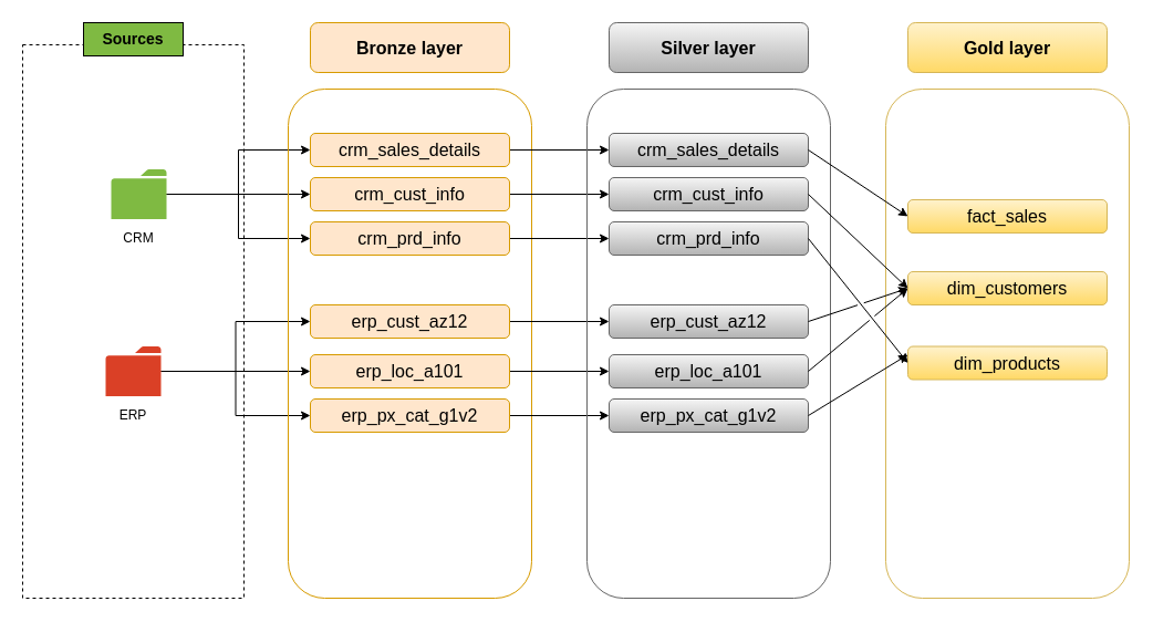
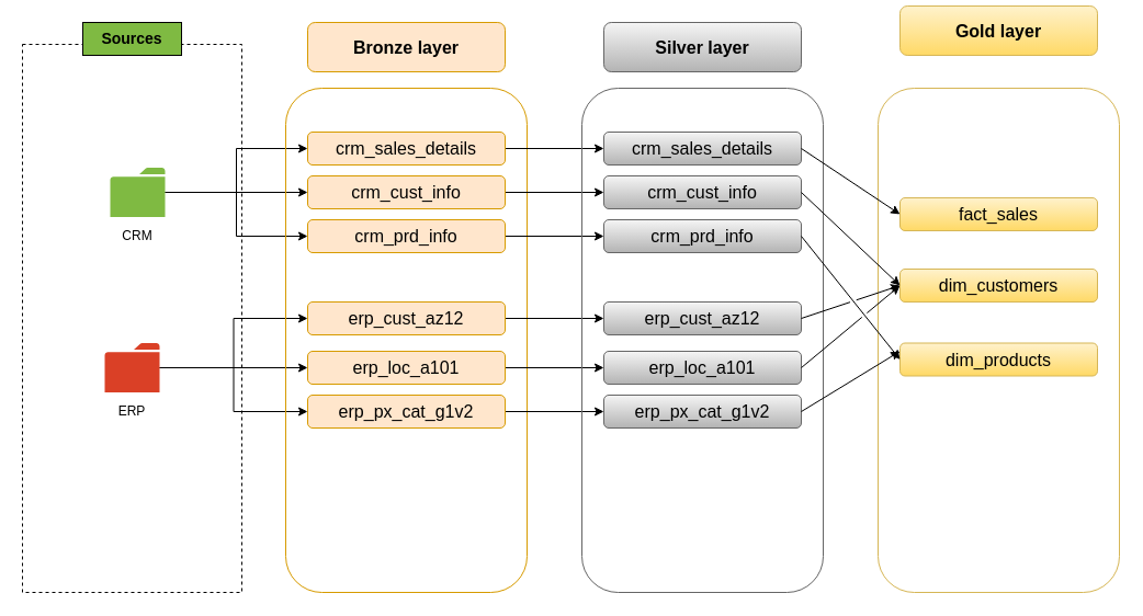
  <mxCell id="0" />
  <mxCell id="1" parent="0" />
  <mxCell id="2" value="" style="rounded=0;whiteSpace=wrap;html=1;fillStyle=hatch;dashed=1;" parent="1" vertex="1"><mxGeometry x="20" y="40" width="200" height="500" as="geometry" /></mxCell>
  <mxCell id="3" value="&lt;font style=&quot;font-size: 14px;&quot;&gt;&lt;b&gt;Sources&lt;/b&gt;&lt;/font&gt;" style="rounded=0;whiteSpace=wrap;html=1;fillColor=#7fba42;" parent="1" vertex="1"><mxGeometry x="75" y="20" width="90" height="30" as="geometry" /></mxCell>
  <mxCell id="4" style="edgeStyle=orthogonalEdgeStyle;rounded=0;orthogonalLoop=1;jettySize=auto;html=1;entryX=0;entryY=0.5;entryDx=0;entryDy=0;" parent="1" source="7" target="17" edge="1"><mxGeometry relative="1" as="geometry" /></mxCell>
  <mxCell id="5" style="edgeStyle=orthogonalEdgeStyle;rounded=0;orthogonalLoop=1;jettySize=auto;html=1;entryX=0;entryY=0.5;entryDx=0;entryDy=0;" parent="1" source="7" target="19" edge="1"><mxGeometry relative="1" as="geometry" /></mxCell>
  <mxCell id="6" style="edgeStyle=orthogonalEdgeStyle;rounded=0;orthogonalLoop=1;jettySize=auto;html=1;entryX=0;entryY=0.5;entryDx=0;entryDy=0;" parent="1" source="7" target="21" edge="1"><mxGeometry relative="1" as="geometry" /></mxCell>
  <mxCell id="7" value="" style="sketch=0;pointerEvents=1;shadow=0;dashed=0;html=1;strokeColor=none;labelPosition=center;verticalLabelPosition=bottom;verticalAlign=top;outlineConnect=0;align=center;shape=mxgraph.office.concepts.folder;fillColor=#7FBA42;" parent="1" vertex="1"><mxGeometry x="100" y="152.5" width="50" height="45" as="geometry" /></mxCell>
  <mxCell id="8" value="CRM" style="rounded=0;whiteSpace=wrap;html=1;fillStyle=hatch;strokeColor=none;" parent="1" vertex="1"><mxGeometry x="100" y="205" width="50" height="20" as="geometry" /></mxCell>
  <mxCell id="9" style="edgeStyle=orthogonalEdgeStyle;rounded=0;orthogonalLoop=1;jettySize=auto;html=1;entryX=0;entryY=0.5;entryDx=0;entryDy=0;" parent="1" source="12" target="23" edge="1"><mxGeometry relative="1" as="geometry" /></mxCell>
  <mxCell id="10" style="edgeStyle=orthogonalEdgeStyle;rounded=0;orthogonalLoop=1;jettySize=auto;html=1;entryX=0;entryY=0.5;entryDx=0;entryDy=0;" parent="1" source="12" target="25" edge="1"><mxGeometry relative="1" as="geometry" /></mxCell>
  <mxCell id="11" style="edgeStyle=orthogonalEdgeStyle;rounded=0;orthogonalLoop=1;jettySize=auto;html=1;entryX=0;entryY=0.5;entryDx=0;entryDy=0;" parent="1" source="12" target="27" edge="1"><mxGeometry relative="1" as="geometry" /></mxCell>
  <mxCell id="12" value="" style="sketch=0;pointerEvents=1;shadow=0;dashed=0;html=1;strokeColor=none;labelPosition=center;verticalLabelPosition=bottom;verticalAlign=top;outlineConnect=0;align=center;shape=mxgraph.office.concepts.folder;fillColor=#DA4026;" parent="1" vertex="1"><mxGeometry x="95" y="312.5" width="50" height="45" as="geometry" /></mxCell>
  <mxCell id="13" value="ERP" style="rounded=0;whiteSpace=wrap;html=1;fillStyle=hatch;strokeColor=none;" parent="1" vertex="1"><mxGeometry x="95" y="365" width="50" height="20" as="geometry" /></mxCell>
  <mxCell id="14" value="" style="rounded=1;whiteSpace=wrap;html=1;fillStyle=hatch;strokeColor=#d79b00;fillColor=none;" parent="1" vertex="1"><mxGeometry x="260" y="80" width="220" height="460" as="geometry" /></mxCell>
  <mxCell id="15" value="&lt;font style=&quot;font-size: 16px;&quot;&gt;&lt;b&gt;Bronze layer&lt;/b&gt;&lt;/font&gt;" style="rounded=1;whiteSpace=wrap;html=1;fillColor=#ffe6cc;strokeColor=#d79b00;" parent="1" vertex="1"><mxGeometry x="280" y="20" width="180" height="45" as="geometry" /></mxCell>
  <mxCell id="16" style="edgeStyle=orthogonalEdgeStyle;rounded=0;orthogonalLoop=1;jettySize=auto;html=1;entryX=0;entryY=0.5;entryDx=0;entryDy=0;" parent="1" source="17" target="32" edge="1"><mxGeometry relative="1" as="geometry" /></mxCell>
  <mxCell id="17" value="&lt;font style=&quot;font-size: 16px;&quot;&gt;crm_sales_details&lt;/font&gt;" style="rounded=1;whiteSpace=wrap;html=1;fillColor=#ffe6cc;strokeColor=#d79b00;" parent="1" vertex="1"><mxGeometry x="280" y="120" width="180" height="30" as="geometry" /></mxCell>
  <mxCell id="18" style="edgeStyle=orthogonalEdgeStyle;rounded=0;orthogonalLoop=1;jettySize=auto;html=1;entryX=0;entryY=0.5;entryDx=0;entryDy=0;" parent="1" source="19" target="33" edge="1"><mxGeometry relative="1" as="geometry" /></mxCell>
  <mxCell id="19" value="&lt;span style=&quot;font-size: 16px;&quot;&gt;crm_cust_info&lt;/span&gt;" style="rounded=1;whiteSpace=wrap;html=1;fillColor=#ffe6cc;strokeColor=#d79b00;" parent="1" vertex="1"><mxGeometry x="280" y="160" width="180" height="30" as="geometry" /></mxCell>
  <mxCell id="20" style="edgeStyle=orthogonalEdgeStyle;rounded=0;orthogonalLoop=1;jettySize=auto;html=1;entryX=0;entryY=0.5;entryDx=0;entryDy=0;" parent="1" source="21" target="34" edge="1"><mxGeometry relative="1" as="geometry" /></mxCell>
  <mxCell id="21" value="&lt;font style=&quot;font-size: 16px;&quot;&gt;crm_prd_info&lt;/font&gt;" style="rounded=1;whiteSpace=wrap;html=1;fillColor=#ffe6cc;strokeColor=#d79b00;" parent="1" vertex="1"><mxGeometry x="280" y="200" width="180" height="30" as="geometry" /></mxCell>
  <mxCell id="22" style="edgeStyle=orthogonalEdgeStyle;rounded=0;orthogonalLoop=1;jettySize=auto;html=1;entryX=0;entryY=0.5;entryDx=0;entryDy=0;" parent="1" source="23" target="35" edge="1"><mxGeometry relative="1" as="geometry" /></mxCell>
  <mxCell id="23" value="&lt;font style=&quot;font-size: 16px;&quot;&gt;erp_cust_az12&lt;/font&gt;" style="rounded=1;whiteSpace=wrap;html=1;fillColor=#ffe6cc;strokeColor=#d79b00;" parent="1" vertex="1"><mxGeometry x="280" y="275" width="180" height="30" as="geometry" /></mxCell>
  <mxCell id="24" style="edgeStyle=orthogonalEdgeStyle;rounded=0;orthogonalLoop=1;jettySize=auto;html=1;entryX=0;entryY=0.5;entryDx=0;entryDy=0;" parent="1" source="25" target="36" edge="1"><mxGeometry relative="1" as="geometry" /></mxCell>
  <mxCell id="25" value="&lt;font style=&quot;font-size: 16px;&quot;&gt;erp_loc_a101&lt;/font&gt;" style="rounded=1;whiteSpace=wrap;html=1;fillColor=#ffe6cc;strokeColor=#d79b00;" parent="1" vertex="1"><mxGeometry x="280" y="320" width="180" height="30" as="geometry" /></mxCell>
  <mxCell id="26" style="edgeStyle=orthogonalEdgeStyle;rounded=0;orthogonalLoop=1;jettySize=auto;html=1;entryX=0;entryY=0.5;entryDx=0;entryDy=0;" parent="1" source="27" target="37" edge="1"><mxGeometry relative="1" as="geometry" /></mxCell>
  <mxCell id="27" value="&lt;font style=&quot;font-size: 16px;&quot;&gt;erp_px_cat_g1v2&lt;/font&gt;" style="rounded=1;whiteSpace=wrap;html=1;fillColor=#ffe6cc;strokeColor=#d79b00;" parent="1" vertex="1"><mxGeometry x="280" y="360" width="180" height="30" as="geometry" /></mxCell>
  <mxCell id="28" value="" style="rounded=1;whiteSpace=wrap;html=1;fillStyle=hatch;strokeColor=#666666;fillColor=none;gradientColor=#b3b3b3;" parent="1" vertex="1"><mxGeometry x="530" y="80" width="220" height="460" as="geometry" /></mxCell>
  <mxCell id="29" value="" style="rounded=1;whiteSpace=wrap;html=1;fillStyle=hatch;strokeColor=#d6b656;fillColor=none;gradientColor=#ffd966;" parent="1" vertex="1"><mxGeometry x="800" y="80" width="220" height="460" as="geometry" /></mxCell>
  <mxCell id="30" value="&lt;font style=&quot;font-size: 16px;&quot;&gt;&lt;b&gt;Silver layer&lt;/b&gt;&lt;/font&gt;" style="rounded=1;whiteSpace=wrap;html=1;fillColor=#f5f5f5;strokeColor=#666666;gradientColor=#b3b3b3;" parent="1" vertex="1"><mxGeometry x="550" y="20" width="180" height="45" as="geometry" /></mxCell>
- <mxCell id="31" value="&lt;font style=&quot;font-size: 16px;&quot;&gt;&lt;b&gt;Gold layer&lt;/b&gt;&lt;/font&gt;" style="rounded=1;whiteSpace=wrap;html=1;fillColor=#fff2cc;strokeColor=#d6b656;gradientColor=#ffd966;" parent="1" vertex="1"><mxGeometry x="820" y="20" width="180" height="45" as="geometry" /></mxCell>
+ <mxCell id="31" value="&lt;font style=&quot;font-size: 16px;&quot;&gt;&lt;b&gt;Gold layer&lt;/b&gt;&lt;/font&gt;" style="rounded=1;whiteSpace=wrap;html=1;fillColor=#fff2cc;strokeColor=#d6b656;gradientColor=#ffd966;" parent="1" vertex="1"><mxGeometry x="820" y="5" width="180" height="45" as="geometry" /></mxCell>
  <mxCell id="32" value="&lt;font style=&quot;font-size: 16px;&quot;&gt;crm_sales_details&lt;/font&gt;" style="rounded=1;whiteSpace=wrap;html=1;fillColor=#f5f5f5;strokeColor=#666666;gradientColor=#b3b3b3;" parent="1" vertex="1"><mxGeometry x="550" y="120" width="180" height="30" as="geometry" /></mxCell>
  <mxCell id="33" value="&lt;span style=&quot;font-size: 16px;&quot;&gt;crm_cust_info&lt;/span&gt;" style="rounded=1;whiteSpace=wrap;html=1;fillColor=#f5f5f5;strokeColor=#666666;gradientColor=#b3b3b3;" parent="1" vertex="1"><mxGeometry x="550" y="160" width="180" height="30" as="geometry" /></mxCell>
  <mxCell id="34" value="&lt;font style=&quot;font-size: 16px;&quot;&gt;crm_prd_info&lt;/font&gt;" style="rounded=1;whiteSpace=wrap;html=1;fillColor=#f5f5f5;strokeColor=#666666;gradientColor=#b3b3b3;" parent="1" vertex="1"><mxGeometry x="550" y="200" width="180" height="30" as="geometry" /></mxCell>
  <mxCell id="35" value="&lt;font style=&quot;font-size: 16px;&quot;&gt;erp_cust_az12&lt;/font&gt;" style="rounded=1;whiteSpace=wrap;html=1;fillColor=#f5f5f5;strokeColor=#666666;gradientColor=#b3b3b3;" parent="1" vertex="1"><mxGeometry x="550" y="275" width="180" height="30" as="geometry" /></mxCell>
  <mxCell id="36" value="&lt;font style=&quot;font-size: 16px;&quot;&gt;erp_loc_a101&lt;/font&gt;" style="rounded=1;whiteSpace=wrap;html=1;fillColor=#f5f5f5;strokeColor=#666666;gradientColor=#b3b3b3;" parent="1" vertex="1"><mxGeometry x="550" y="320" width="180" height="30" as="geometry" /></mxCell>
  <mxCell id="37" value="&lt;font style=&quot;font-size: 16px;&quot;&gt;erp_px_cat_g1v2&lt;/font&gt;" style="rounded=1;whiteSpace=wrap;html=1;fillColor=#f5f5f5;strokeColor=#666666;gradientColor=#b3b3b3;" parent="1" vertex="1"><mxGeometry x="550" y="360" width="180" height="30" as="geometry" /></mxCell>
  <mxCell id="38" value="&lt;font style=&quot;font-size: 16px;&quot;&gt;fact_sales&lt;/font&gt;" style="rounded=1;whiteSpace=wrap;html=1;fillColor=#fff2cc;strokeColor=#d6b656;gradientColor=#ffd966;" vertex="1" parent="1"><mxGeometry x="820" y="180" width="180" height="30" as="geometry" /></mxCell>
  <mxCell id="39" value="&lt;span style=&quot;font-size: 16px;&quot;&gt;dim_customers&lt;/span&gt;" style="rounded=1;whiteSpace=wrap;html=1;fillColor=#fff2cc;strokeColor=#d6b656;gradientColor=#ffd966;" vertex="1" parent="1"><mxGeometry x="820" y="245" width="180" height="30" as="geometry" /></mxCell>
  <mxCell id="40" value="&lt;font style=&quot;font-size: 16px;&quot;&gt;dim_products&lt;/font&gt;" style="rounded=1;whiteSpace=wrap;html=1;fillColor=#fff2cc;strokeColor=#d6b656;gradientColor=#ffd966;" vertex="1" parent="1"><mxGeometry x="820" y="312.5" width="180" height="30" as="geometry" /></mxCell>
  <mxCell id="41" value="" style="endArrow=classic;html=1;rounded=0;exitX=1;exitY=0.5;exitDx=0;exitDy=0;entryX=0;entryY=0.5;entryDx=0;entryDy=0;" edge="1" parent="1" source="32" target="38"><mxGeometry width="50" height="50" relative="1" as="geometry"><mxPoint x="760" y="180" as="sourcePoint" /><mxPoint x="810" y="130" as="targetPoint" /></mxGeometry></mxCell>
  <mxCell id="42" value="" style="endArrow=classic;html=1;rounded=0;exitX=1;exitY=0.5;exitDx=0;exitDy=0;entryX=0;entryY=0.5;entryDx=0;entryDy=0;jumpStyle=gap;" edge="1" parent="1" source="33" target="39"><mxGeometry width="50" height="50" relative="1" as="geometry"><mxPoint x="780" y="210" as="sourcePoint" /><mxPoint x="870" y="270" as="targetPoint" /></mxGeometry></mxCell>
  <mxCell id="43" value="" style="endArrow=classic;html=1;rounded=0;exitX=1;exitY=0.5;exitDx=0;exitDy=0;entryX=0;entryY=0.5;entryDx=0;entryDy=0;jumpStyle=gap;" edge="1" parent="1" source="34" target="40"><mxGeometry width="50" height="50" relative="1" as="geometry"><mxPoint x="770" y="250" as="sourcePoint" /><mxPoint x="860" y="310" as="targetPoint" /></mxGeometry></mxCell>
  <mxCell id="44" value="" style="endArrow=classic;html=1;rounded=0;exitX=1;exitY=0.5;exitDx=0;exitDy=0;jumpStyle=gap;" edge="1" parent="1" source="35"><mxGeometry width="50" height="50" relative="1" as="geometry"><mxPoint x="770" y="250" as="sourcePoint" /><mxPoint x="820" y="260" as="targetPoint" /></mxGeometry></mxCell>
  <mxCell id="45" value="" style="endArrow=classic;html=1;rounded=0;exitX=1;exitY=0.5;exitDx=0;exitDy=0;jumpStyle=gap;" edge="1" parent="1" source="36"><mxGeometry width="50" height="50" relative="1" as="geometry"><mxPoint x="780" y="280" as="sourcePoint" /><mxPoint x="820" y="260" as="targetPoint" /></mxGeometry></mxCell>
  <mxCell id="46" value="" style="endArrow=classic;html=1;rounded=0;exitX=1;exitY=0.5;exitDx=0;exitDy=0;jumpStyle=gap;" edge="1" parent="1" source="37"><mxGeometry width="50" height="50" relative="1" as="geometry"><mxPoint x="770" y="310" as="sourcePoint" /><mxPoint x="820" y="320" as="targetPoint" /></mxGeometry></mxCell>
